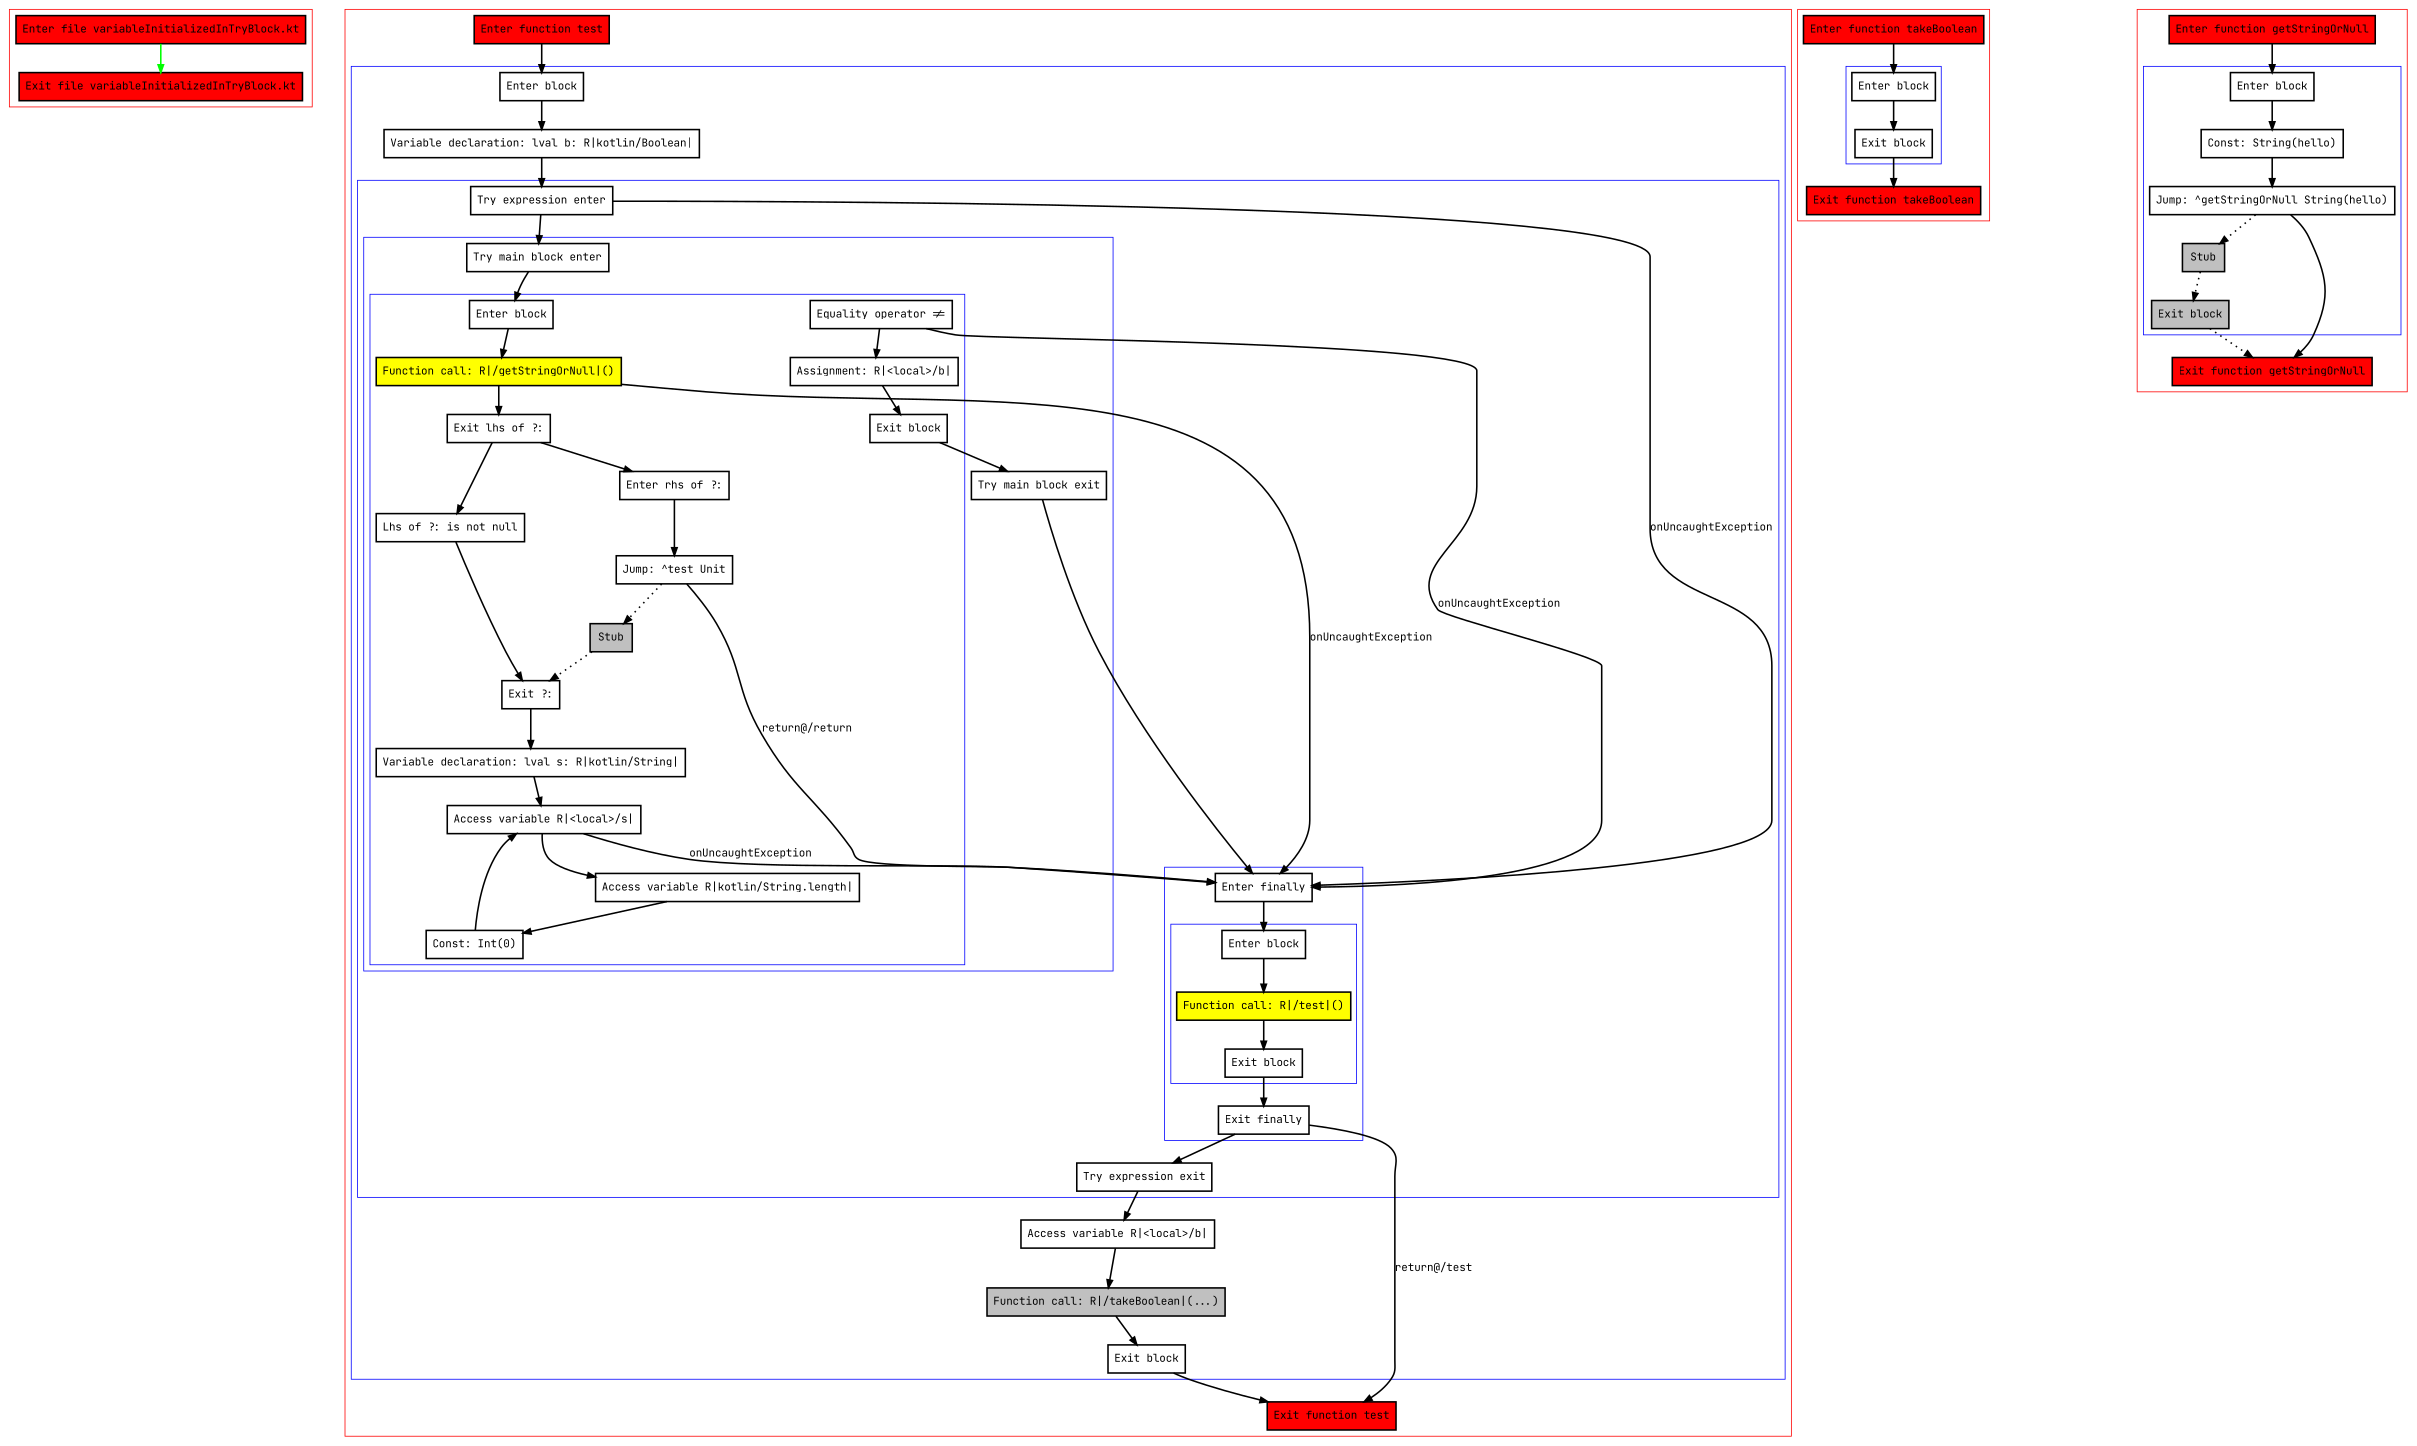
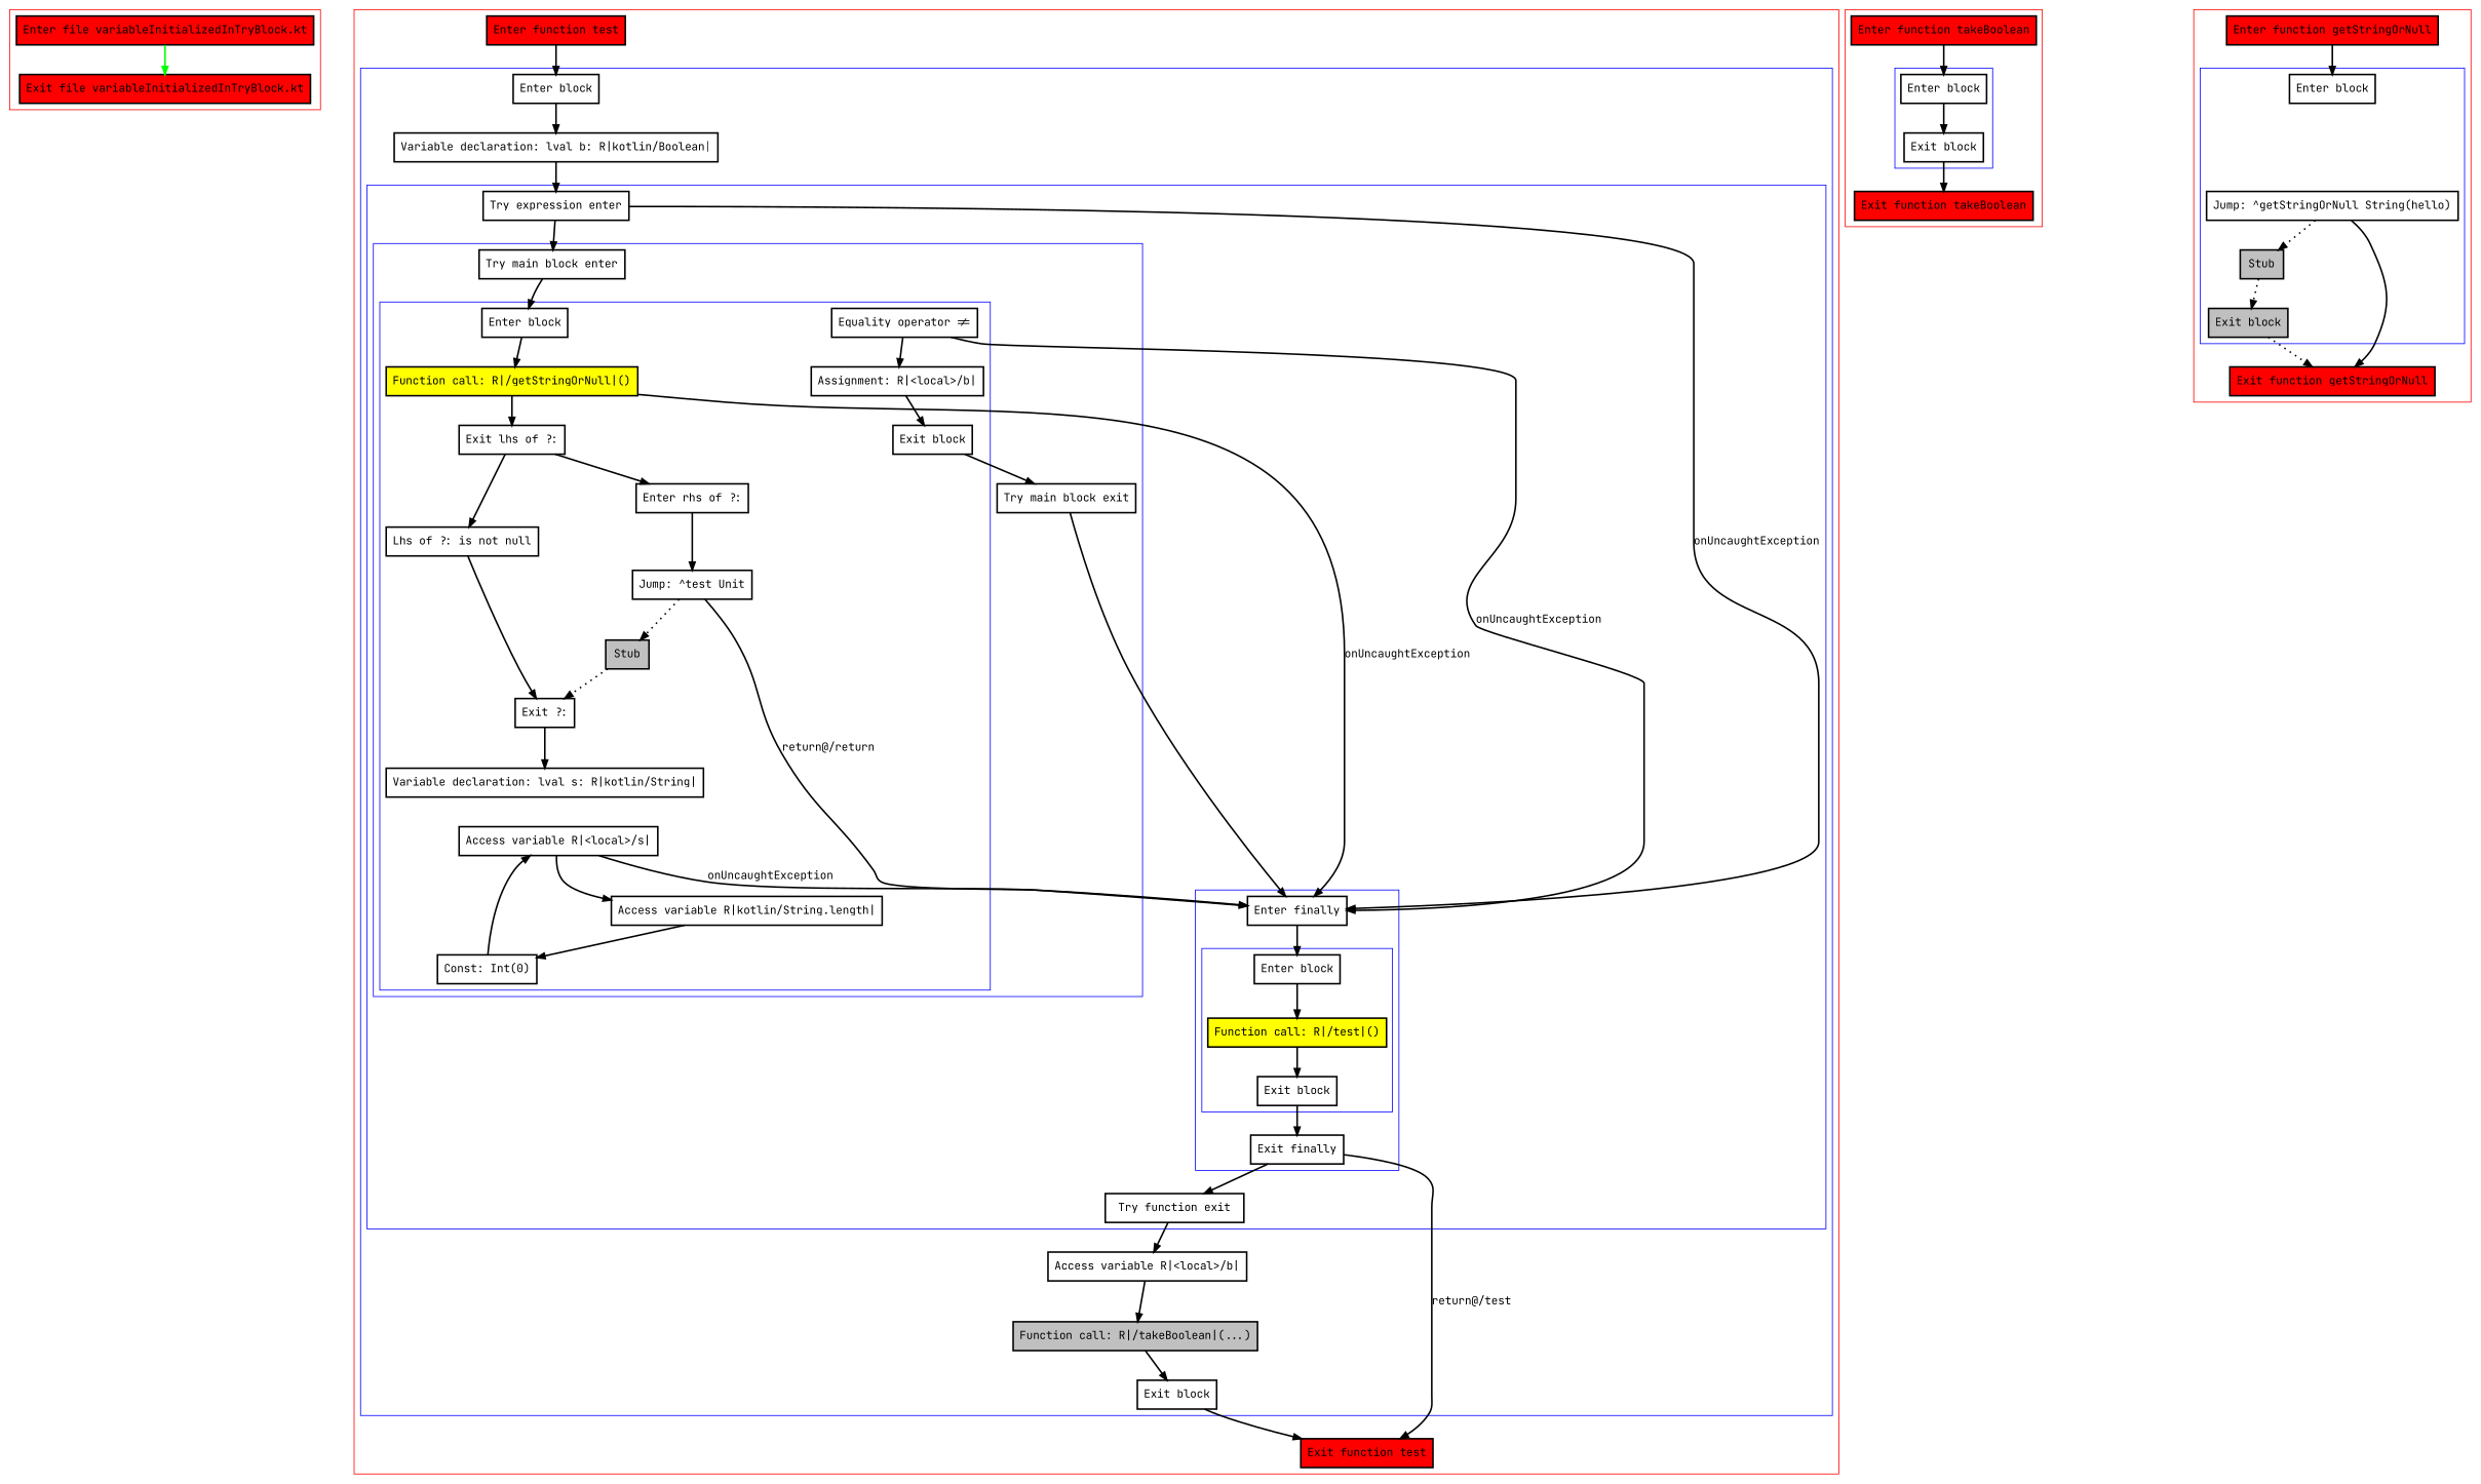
  digraph {
    fontname="JetBrains Mono"
    nodesep=3
    node [fontname="JetBrains Mono" penwidth=2 shape=box]
    edge [fontname="JetBrains Mono" penwidth=2]
    n1 [fillcolor=red label="Enter file variableInitializedInTryBlock.kt" style=filled]
    n2 [fillcolor=red label="Exit file variableInitializedInTryBlock.kt" style=filled]
    n3 [label="Enter block"]
    n4 [fillcolor=yellow label="Function call: R|/getStringOrNull|()" style=filled]
    n5 [label="Exit lhs of ?:"]
    n6 [label="Enter rhs of ?:"]
    n7 [label="Jump: ^test Unit"]
    n8 [fillcolor=gray label=Stub style=filled]
    n9 [label="Lhs of ?: is not null"]
    n10 [label="Exit ?:"]
    n11 [label="Variable declaration: lval s: R|kotlin/String|"]
    n12 [label="Access variable R|<local>/s|"]
    n13 [label="Access variable R|kotlin/String.length|"]
    n14 [label="Const: Int(0)"]
    n15 [label="Equality operator !="]
    n16 [label="Assignment: R|<local>/b|"]
    n17 [label="Exit block"]
    n18 [label="Try main block enter"]
    n19 [label="Try main block exit"]
    n20 [label="Enter block"]
    n21 [fillcolor=yellow label="Function call: R|/test|()" style=filled]
    n22 [label="Exit block"]
    n23 [label="Enter finally"]
    n24 [label="Exit finally"]
    n25 [label="Try expression enter"]
-   n26 [label="Try expression exit"]
+   n26 [label="Try function exit"]
    n27 [label="Enter block"]
    n28 [label="Variable declaration: lval b: R|kotlin/Boolean|"]
    n29 [label="Access variable R|<local>/b|"]
    n30 [fillcolor=gray label="Function call: R|/takeBoolean|(...)" style=filled]
    n31 [label="Exit block"]
    n32 [fillcolor=red label="Enter function test" style=filled]
    n33 [fillcolor=red label="Exit function test" style=filled]
    n34 [label="Enter block"]
    n35 [label="Exit block"]
    n36 [fillcolor=red label="Enter function takeBoolean" style=filled]
    n37 [fillcolor=red label="Exit function takeBoolean" style=filled]
    n38 [label="Enter block"]
-   n39 [label="Const: String(hello)"]
    n40 [label="Jump: ^getStringOrNull String(hello)"]
    n41 [fillcolor=gray label=Stub style=filled]
    n42 [fillcolor=gray label="Exit block" style=filled]
    n43 [fillcolor=red label="Enter function getStringOrNull" style=filled]
    n44 [fillcolor=red label="Exit function getStringOrNull" style=filled]
    subgraph cluster_1 {
      color=red
      n1
      n2
    }
    subgraph cluster_2 {
      color=red
      n32
      n33
      subgraph cluster_3 {
        color=blue
        n27
        n28
        n29
        n30
        n31
        subgraph cluster_4 {
          color=blue
          n25
          n26
          subgraph cluster_5 {
            color=blue
            n18
            n19
            subgraph cluster_6 {
              color=blue
              n3
              n4
              n5
              n6
              n7
              n8
              n9
              n10
              n11
              n12
              n13
              n14
              n15
              n16
              n17
            }
          }
          subgraph cluster_7 {
            color=blue
            n23
            n24
            subgraph cluster_8 {
              color=blue
              n20
              n21
              n22
            }
          }
        }
      }
    }
    subgraph cluster_9 {
      color=red
      n36
      n37
      subgraph cluster_10 {
        color=blue
        n34
        n35
      }
    }
    subgraph cluster_11 {
      color=red
      n43
      n44
      subgraph cluster_12 {
        color=blue
        n38
-       n39
        n40
        n41
        n42
      }
    }
    n1 -> n2 [color=green]
    n3 -> n4
    n4 -> n5
    n4 -> n23 [label=onUncaughtException]
    n5 -> n6
    n5 -> n9
    n6 -> n7
    n7 -> n8 [style=dotted]
    n7 -> n23 [label="return@/return"]
    n8 -> n10 [style=dotted]
    n9 -> n10
    n10 -> n11
-   n11 -> n12
    n12 -> n13
    n12 -> n23 [label=onUncaughtException]
    n13 -> n14
    n14 -> n12
    n15 -> n16
    n15 -> n23 [label=onUncaughtException]
    n16 -> n17
    n17 -> n19
    n18 -> n3
    n19 -> n23
    n20 -> n21
    n21 -> n22
    n22 -> n24
    n23 -> n20
    n24 -> n26
    n24 -> n33 [label="return@/test"]
    n25 -> n18
    n25 -> n23 [label=onUncaughtException]
    n26 -> n29
    n27 -> n28
    n28 -> n25
    n29 -> n30
    n30 -> n31
    n31 -> n33
    n32 -> n27
    n34 -> n35
    n35 -> n37
    n36 -> n34
-   n38 -> n39
-   n39 -> n40
    n40 -> n41 [style=dotted]
    n40 -> n44
    n41 -> n42 [style=dotted]
    n42 -> n44 [style=dotted]
    n43 -> n38
  }
